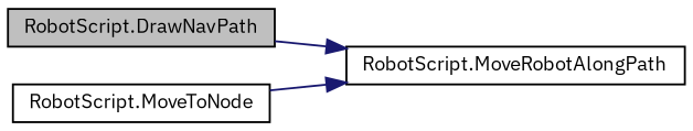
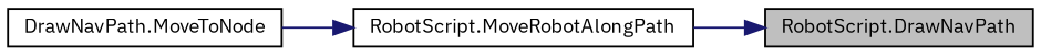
  digraph {
    fontname="IBM Plex Sans"
    rankdir=RL
    node [color=black fillcolor=white fontname="IBM Plex Sans" fontsize=10 shape=record style=filled]
    edge [color=midnightblue dir=back fontname="IBM Plex Sans" fontsize=10 labelfontname=Helvetica labelfontsize=10 style=solid]
    n1 [fillcolor=grey75 fontcolor=black height=0.2 label="RobotScript.DrawNavPath" width=0.4]
    n2 [height=0.2 label="RobotScript.MoveRobotAlongPath" width=0.4]
-   n3 [height=0.2 label="RobotScript.MoveToNode" width=0.4]
-   n2 -> n1
+   n3 [height=0.2 label="DrawNavPath.MoveToNode" width=0.4]
+   n1 -> n2
    n2 -> n3
  }
